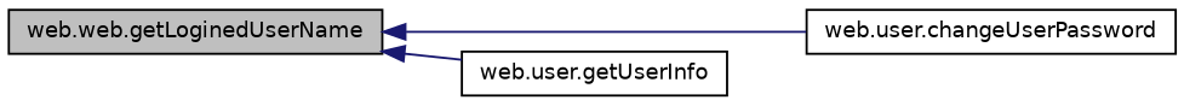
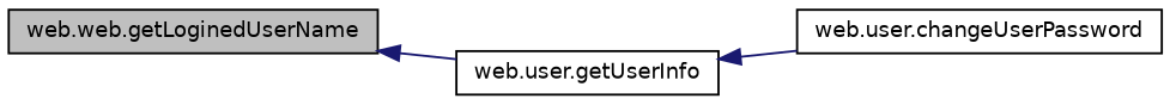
  digraph {
    rankdir=LR
    node [color=black fillcolor=white fontname=Helvetica fontsize=10 shape=record style=filled]
    edge [color=midnightblue dir=back fontname=Helvetica fontsize=10 labelfontname=Helvetica labelfontsize=10 style=solid]
    n1 [fillcolor=grey75 fontcolor=black height=0.2 label="web.web.getLoginedUserName" width=0.4]
    n2 [height=0.2 label="web.user.changeUserPassword" width=0.4]
    n3 [height=0.2 label="web.user.getUserInfo" width=0.4]
-   n1 -> n2
+   n3 -> n2
    n1 -> n3
  }
